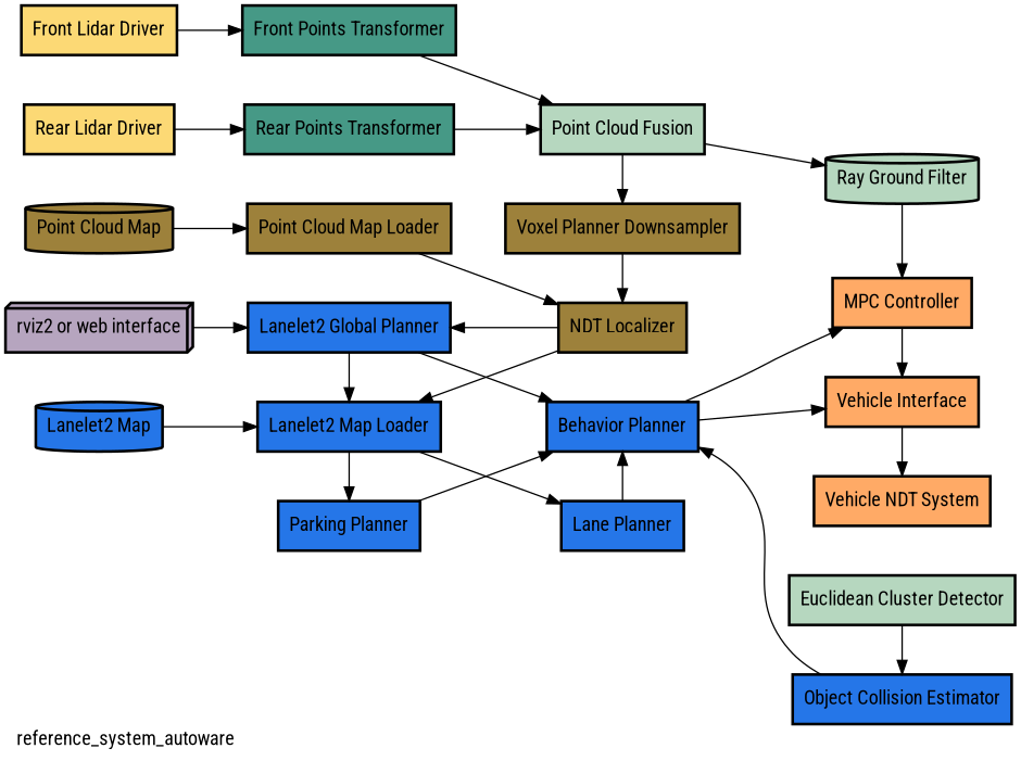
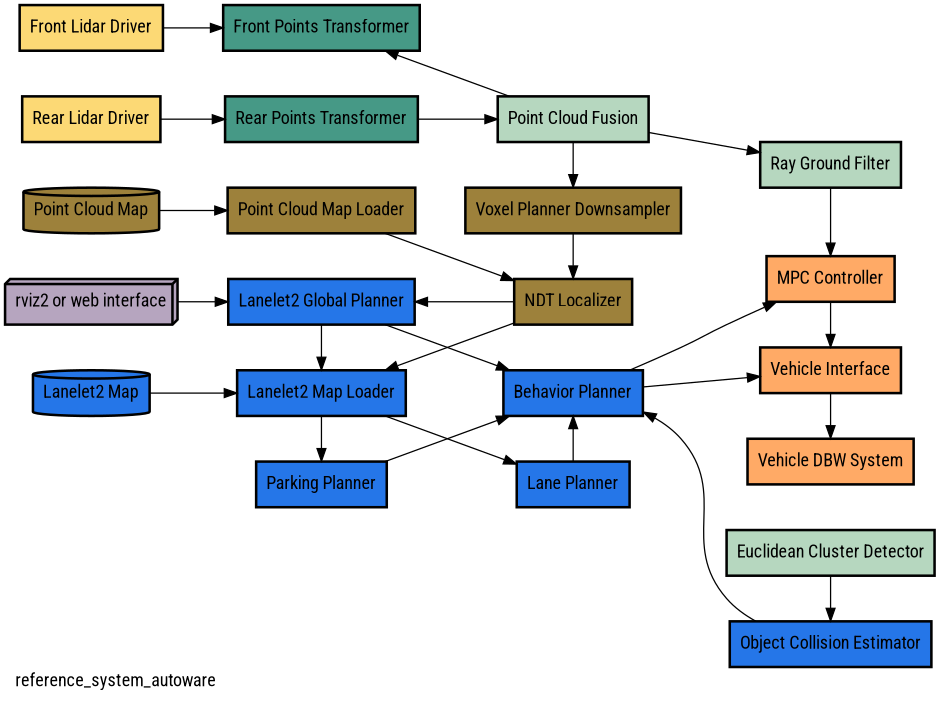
  digraph {
    fontname="Roboto Condensed"
    label=reference_system_autoware
    labeljust=l
    labelloc=b
    nodesep=0.5
    rankdir=LR
    node [fillcolor="#2576E8" fontname="Roboto Condensed" ordering=in penwidth=2 shape=box style=filled]
    edge [fontname="Roboto Condensed" weight=8]
    "Front Lidar Driver" [fillcolor="#FCD975"]
    "Rear Lidar Driver" [fillcolor="#FCD975"]
    "Lanelet2 Map" [shape=cylinder]
    "Point Cloud Map" [fillcolor="#9D813B" shape=cylinder]
    "rviz2 or web interface" [fillcolor="#B6A5BF" shape=box3d]
    "Front Points Transformer" [fillcolor="#469986"]
    "Rear Points Transformer" [fillcolor="#469986"]
    "Lanelet2 Map Loader"
    "Lanelet2 Global Planner"
    "Parking Planner"
    "Point Cloud Map Loader" [fillcolor="#9D813B"]
    "Point Cloud Fusion" [fillcolor="#B6D7BF"]
    "Behavior Planner"
    "Lane Planner"
    n15 [fillcolor="#9D813B" label="Voxel Planner Downsampler"]
    "NDT Localizer" [fillcolor="#9D813B"]
-   "Ray Ground Filter" [fillcolor="#B6D7BF" shape=cylinder]
+   "Ray Ground Filter" [fillcolor="#B6D7BF"]
    "Euclidean Cluster Detector" [fillcolor="#B6D7BF"]
    "Object Collision Estimator"
    "MPC Controller" [fillcolor="#ffaa66"]
    "Vehicle Interface" [fillcolor="#ffaa66"]
-   "Vehicle DBW System" [fillcolor="#ffaa66" label="Vehicle NDT System"]
+   "Vehicle DBW System" [fillcolor="#ffaa66"]
    subgraph sub_1 {
      rank=same
      "Front Lidar Driver"
      "Rear Lidar Driver"
      "Lanelet2 Map"
      "Point Cloud Map"
      "rviz2 or web interface"
    }
    subgraph sub_2 {
      rank=same
      "Front Points Transformer"
      "Rear Points Transformer"
      "Lanelet2 Map Loader"
      "Lanelet2 Global Planner"
      "Parking Planner"
      "Point Cloud Map Loader"
    }
    subgraph sub_3 {
      rank=same
      "Point Cloud Fusion"
      "Behavior Planner"
      "Lane Planner"
      n15
      "NDT Localizer"
    }
    subgraph sub_4 {
      rank=same
      "Ray Ground Filter"
      "Euclidean Cluster Detector"
      "Object Collision Estimator"
      "MPC Controller"
      "Vehicle Interface"
      "Vehicle DBW System"
    }
    "Front Lidar Driver" -> "Front Points Transformer"
    "Rear Lidar Driver" -> "Rear Points Transformer"
    "Lanelet2 Map" -> "Lanelet2 Map Loader"
    "Point Cloud Map" -> "Point Cloud Map Loader"
    "rviz2 or web interface" -> "Lanelet2 Global Planner"
-   "Front Points Transformer" -> "Point Cloud Fusion"
+   "Point Cloud Fusion" -> "Front Points Transformer"
    "Rear Points Transformer" -> "Point Cloud Fusion"
    "Lanelet2 Map Loader" -> "Parking Planner"
    "Lanelet2 Map Loader" -> "Lane Planner" [constraint=false]
    "Lanelet2 Global Planner" -> "Lanelet2 Map Loader"
    "Lanelet2 Global Planner" -> "Behavior Planner"
    "Parking Planner" -> "Behavior Planner"
    "Point Cloud Map Loader" -> "NDT Localizer"
    "Point Cloud Fusion" -> n15
    "Point Cloud Fusion" -> "Ray Ground Filter"
    "Behavior Planner" -> "MPC Controller"
    "Behavior Planner" -> "Vehicle Interface"
    "Lane Planner" -> "Behavior Planner" [constraint=false]
    n15 -> "NDT Localizer"
    "NDT Localizer" -> "Lanelet2 Map Loader"
    "NDT Localizer" -> "Lanelet2 Global Planner"
    "Ray Ground Filter" -> "MPC Controller"
    "Euclidean Cluster Detector" -> "Object Collision Estimator"
    "Object Collision Estimator" -> "Behavior Planner"
    "MPC Controller" -> "Vehicle Interface"
    "Vehicle Interface" -> "Vehicle DBW System"
  }
